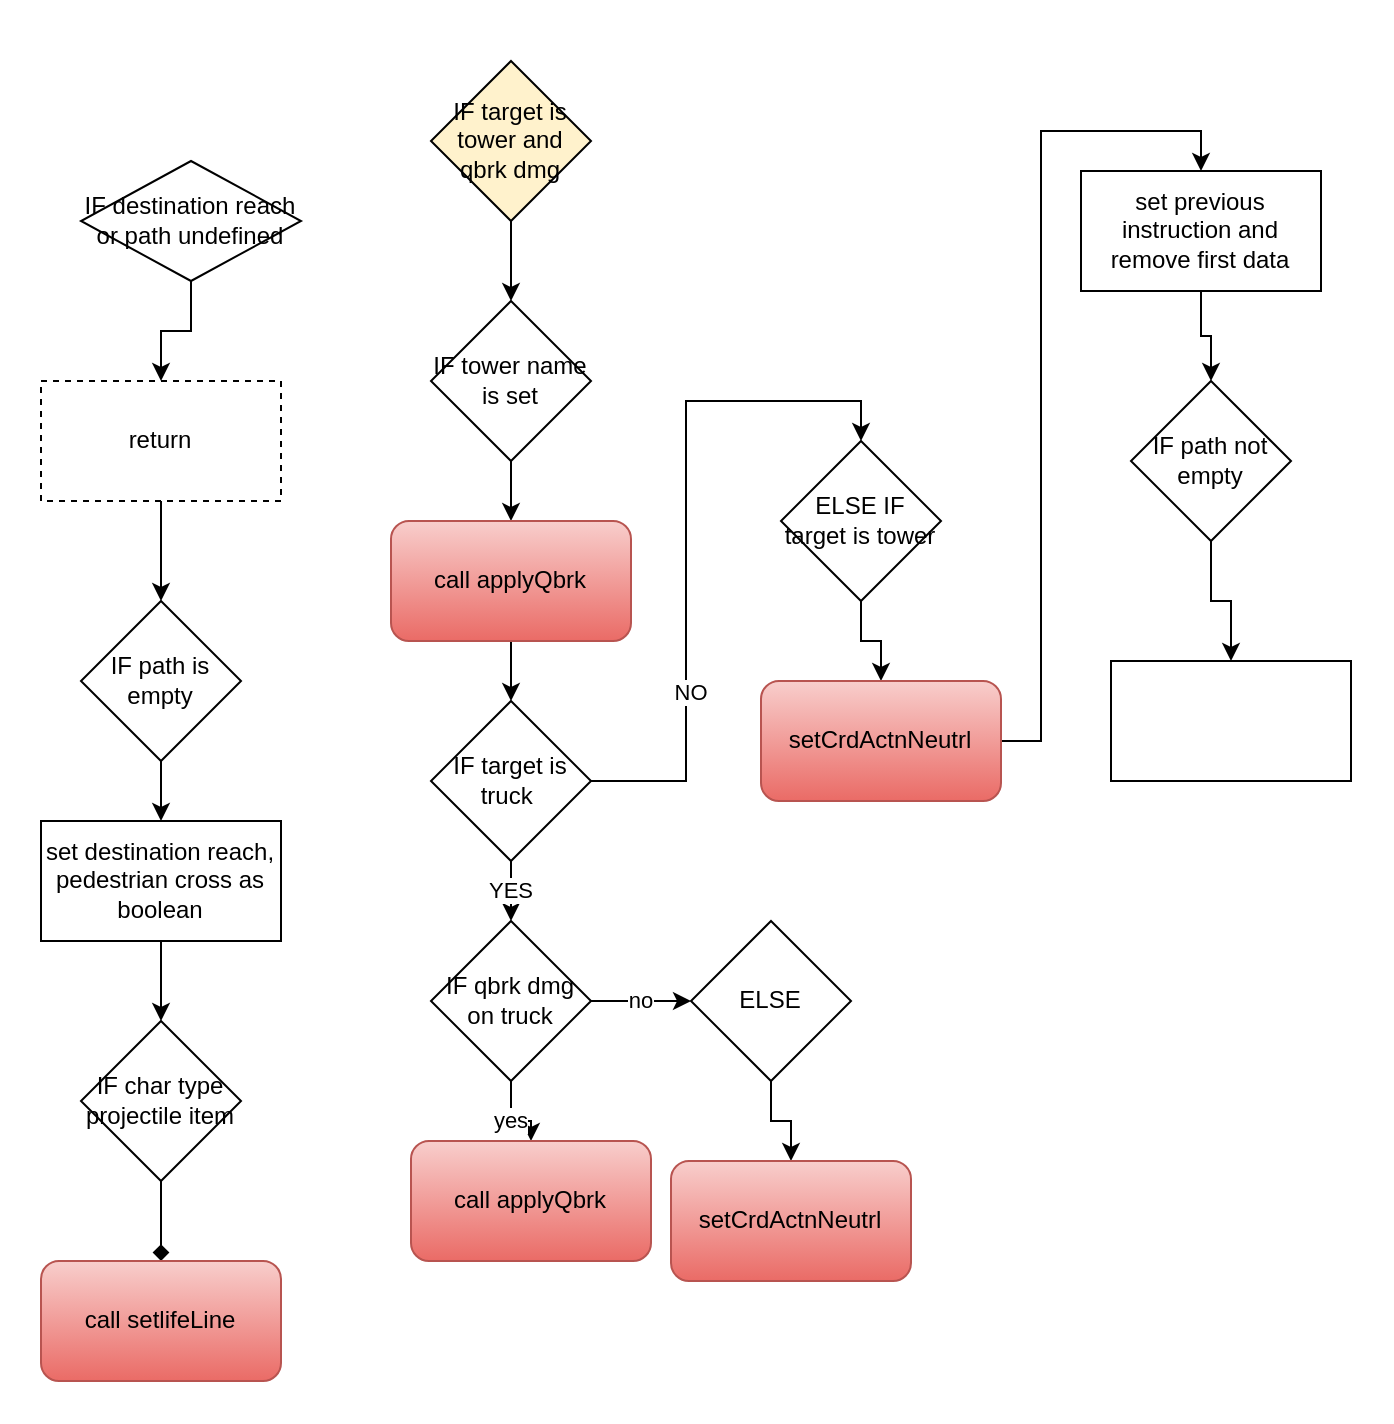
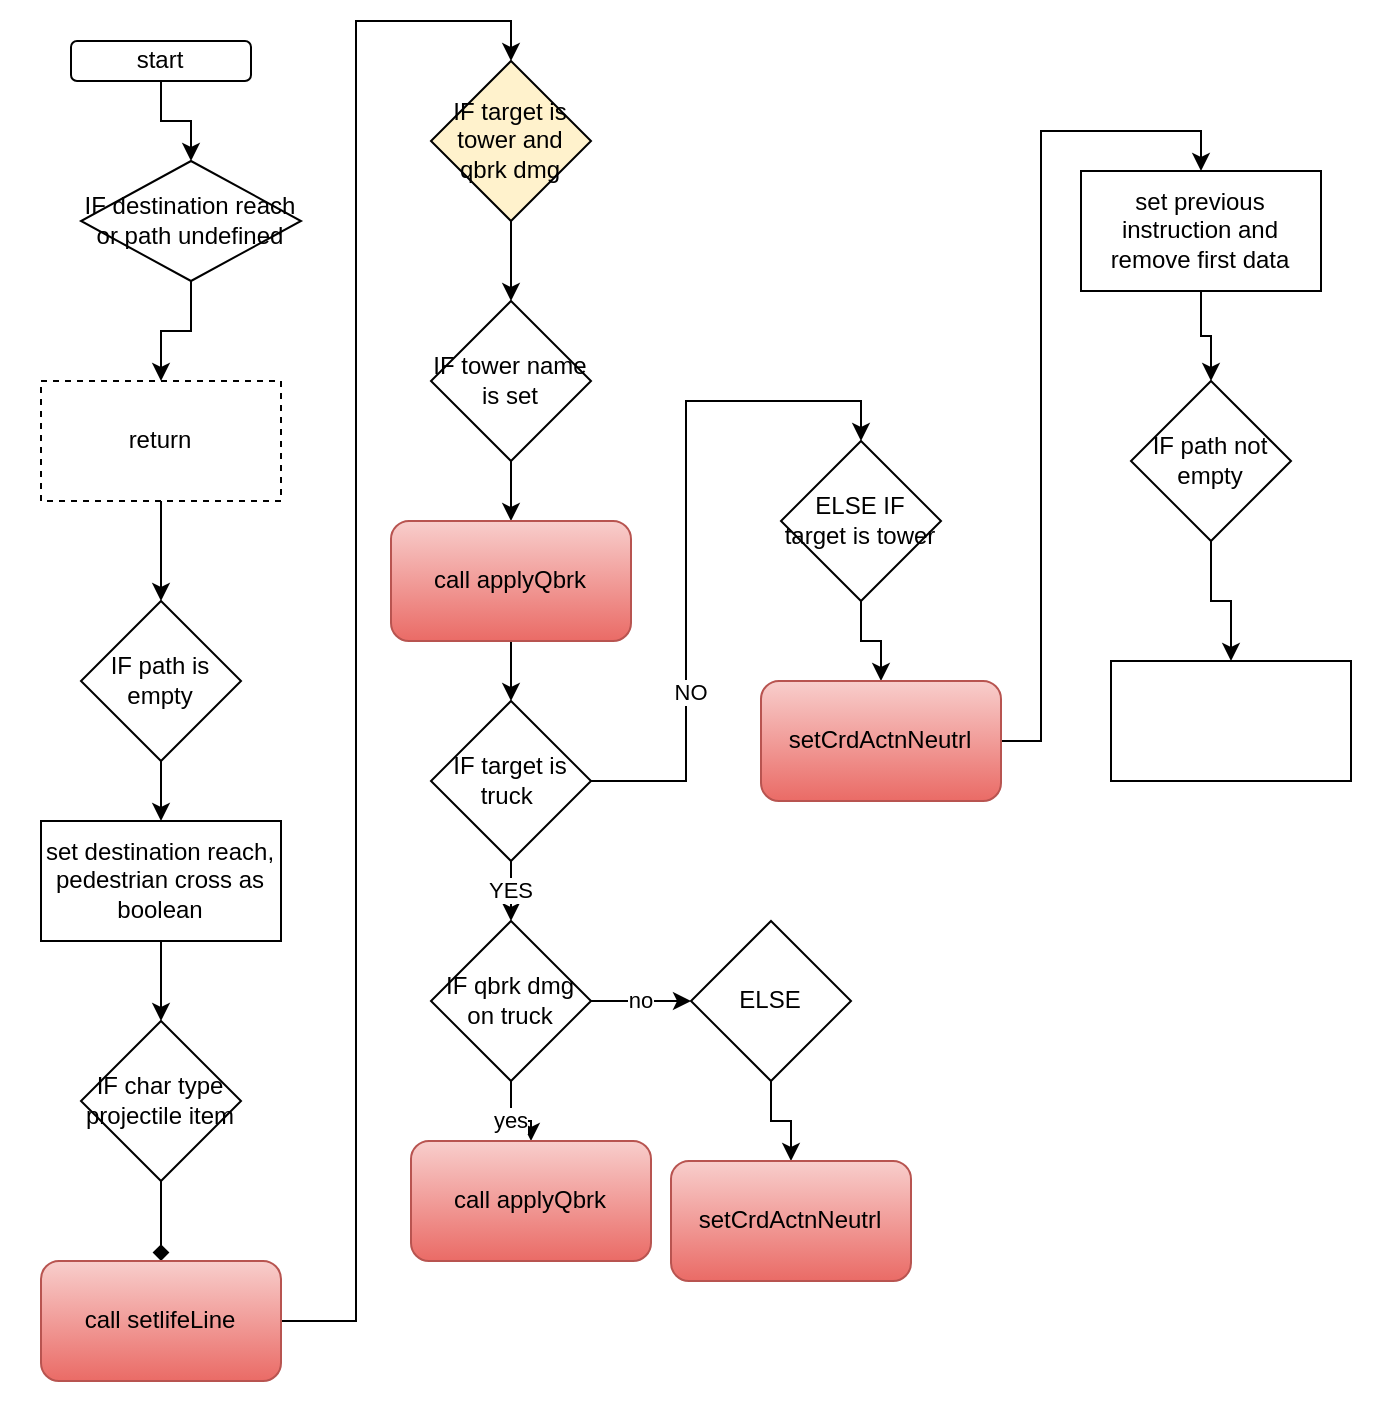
  <mxCell id="0" />
  <mxCell id="1" parent="0" />
+ <mxCell id="2" value="" style="edgeStyle=orthogonalEdgeStyle;rounded=0;orthogonalLoop=1;jettySize=auto;html=1;" edge="1" parent="1" source="3" target="5"><mxGeometry relative="1" as="geometry" /></mxCell>
+ <mxCell id="3" value="start" style="rounded=1;whiteSpace=wrap;html=1;" vertex="1" parent="1"><mxGeometry x="35" y="20" width="90" height="20" as="geometry" /></mxCell>
  <mxCell id="4" value="" style="edgeStyle=orthogonalEdgeStyle;rounded=0;orthogonalLoop=1;jettySize=auto;html=1;" edge="1" parent="1" source="5" target="7"><mxGeometry relative="1" as="geometry" /></mxCell>
  <mxCell id="5" value="IF destination reach or path undefined" style="rhombus;whiteSpace=wrap;html=1;" vertex="1" parent="1"><mxGeometry x="40" y="80" width="110" height="60" as="geometry" /></mxCell>
  <mxCell id="6" value="" style="edgeStyle=orthogonalEdgeStyle;rounded=0;orthogonalLoop=1;jettySize=auto;html=1;" edge="1" parent="1" source="7" target="9"><mxGeometry relative="1" as="geometry" /></mxCell>
  <mxCell id="7" value="return" style="whiteSpace=wrap;html=1;dashed=1;" vertex="1" parent="1"><mxGeometry x="20" y="190" width="120" height="60" as="geometry" /></mxCell>
  <mxCell id="8" value="" style="edgeStyle=orthogonalEdgeStyle;rounded=0;orthogonalLoop=1;jettySize=auto;html=1;" edge="1" parent="1" source="9" target="11"><mxGeometry relative="1" as="geometry" /></mxCell>
  <mxCell id="9" value="IF path is empty" style="rhombus;whiteSpace=wrap;html=1;" vertex="1" parent="1"><mxGeometry x="40" y="300" width="80" height="80" as="geometry" /></mxCell>
  <mxCell id="10" value="" style="edgeStyle=orthogonalEdgeStyle;rounded=0;orthogonalLoop=1;jettySize=auto;html=1;" edge="1" parent="1" source="11" target="13"><mxGeometry relative="1" as="geometry" /></mxCell>
  <mxCell id="11" value="set destination reach,&lt;br&gt;pedestrian cross as boolean" style="whiteSpace=wrap;html=1;" vertex="1" parent="1"><mxGeometry x="20" y="410" width="120" height="60" as="geometry" /></mxCell>
  <mxCell id="12" value="" style="edgeStyle=orthogonalEdgeStyle;rounded=0;orthogonalLoop=1;jettySize=auto;html=1;endArrow=diamond;" edge="1" parent="1" source="13" target="15"><mxGeometry relative="1" as="geometry" /></mxCell>
  <mxCell id="13" value="IF char type projectile item" style="rhombus;whiteSpace=wrap;html=1;" vertex="1" parent="1"><mxGeometry x="40" y="510" width="80" height="80" as="geometry" /></mxCell>
+ <mxCell id="14" style="edgeStyle=orthogonalEdgeStyle;rounded=0;orthogonalLoop=1;jettySize=auto;html=1;entryX=0.5;entryY=0;entryDx=0;entryDy=0;" edge="1" parent="1" source="15" target="17"><mxGeometry relative="1" as="geometry" /></mxCell>
  <mxCell id="15" value="call&amp;nbsp;setlifeLine" style="rounded=1;whiteSpace=wrap;html=1;fillColor=#f8cecc;gradientColor=#ea6b66;strokeColor=#b85450;" vertex="1" parent="1"><mxGeometry x="20" y="630" width="120" height="60" as="geometry" /></mxCell>
  <mxCell id="16" value="" style="edgeStyle=orthogonalEdgeStyle;rounded=0;orthogonalLoop=1;jettySize=auto;html=1;" edge="1" parent="1" source="17" target="19"><mxGeometry relative="1" as="geometry" /></mxCell>
  <mxCell id="17" value="IF target is tower and qbrk dmg" style="rhombus;whiteSpace=wrap;html=1;fillColor=#fff2cc;" vertex="1" parent="1"><mxGeometry x="215" y="30" width="80" height="80" as="geometry" /></mxCell>
  <mxCell id="18" value="" style="edgeStyle=orthogonalEdgeStyle;rounded=0;orthogonalLoop=1;jettySize=auto;html=1;" edge="1" parent="1" source="19" target="21"><mxGeometry relative="1" as="geometry" /></mxCell>
  <mxCell id="19" value="IF tower name is set" style="rhombus;whiteSpace=wrap;html=1;" vertex="1" parent="1"><mxGeometry x="215" y="150" width="80" height="80" as="geometry" /></mxCell>
  <mxCell id="20" value="" style="edgeStyle=orthogonalEdgeStyle;rounded=0;orthogonalLoop=1;jettySize=auto;html=1;" edge="1" parent="1" source="21" target="25"><mxGeometry relative="1" as="geometry" /></mxCell>
  <mxCell id="21" value="call&amp;nbsp;applyQbrk" style="rounded=1;whiteSpace=wrap;html=1;fillColor=#f8cecc;gradientColor=#ea6b66;strokeColor=#b85450;" vertex="1" parent="1"><mxGeometry x="195" y="260" width="120" height="60" as="geometry" /></mxCell>
  <mxCell id="22" value="YES" style="edgeStyle=orthogonalEdgeStyle;rounded=0;orthogonalLoop=1;jettySize=auto;html=1;" edge="1" parent="1" source="25" target="28"><mxGeometry relative="1" as="geometry" /></mxCell>
  <mxCell id="23" style="edgeStyle=orthogonalEdgeStyle;rounded=0;orthogonalLoop=1;jettySize=auto;html=1;entryX=0.5;entryY=0;entryDx=0;entryDy=0;" edge="1" parent="1" source="25" target="34"><mxGeometry relative="1" as="geometry" /></mxCell>
  <mxCell id="24" value="NO" style="edgeLabel;html=1;align=center;verticalAlign=middle;resizable=0;points=[];" vertex="1" connectable="0" parent="23"><mxGeometry x="-0.464" y="-2" relative="1" as="geometry"><mxPoint as="offset" /></mxGeometry></mxCell>
  <mxCell id="25" value="IF target is truck&amp;nbsp;" style="rhombus;whiteSpace=wrap;html=1;" vertex="1" parent="1"><mxGeometry x="215" y="350" width="80" height="80" as="geometry" /></mxCell>
  <mxCell id="26" value="yes" style="edgeStyle=orthogonalEdgeStyle;rounded=0;orthogonalLoop=1;jettySize=auto;html=1;" edge="1" parent="1" source="28" target="29"><mxGeometry relative="1" as="geometry" /></mxCell>
  <mxCell id="27" value="no" style="edgeStyle=orthogonalEdgeStyle;rounded=0;orthogonalLoop=1;jettySize=auto;html=1;" edge="1" parent="1" source="28" target="31"><mxGeometry relative="1" as="geometry" /></mxCell>
  <mxCell id="28" value="IF qbrk dmg on truck" style="rhombus;whiteSpace=wrap;html=1;" vertex="1" parent="1"><mxGeometry x="215" y="460" width="80" height="80" as="geometry" /></mxCell>
  <mxCell id="29" value="call&amp;nbsp;applyQbrk" style="rounded=1;whiteSpace=wrap;html=1;fillColor=#f8cecc;gradientColor=#ea6b66;strokeColor=#b85450;" vertex="1" parent="1"><mxGeometry x="205" y="570" width="120" height="60" as="geometry" /></mxCell>
  <mxCell id="30" value="" style="edgeStyle=orthogonalEdgeStyle;rounded=0;orthogonalLoop=1;jettySize=auto;html=1;" edge="1" parent="1" source="31" target="32"><mxGeometry relative="1" as="geometry" /></mxCell>
  <mxCell id="31" value="ELSE" style="rhombus;whiteSpace=wrap;html=1;" vertex="1" parent="1"><mxGeometry x="345" y="460" width="80" height="80" as="geometry" /></mxCell>
  <mxCell id="32" value="setCrdActnNeutrl" style="rounded=1;whiteSpace=wrap;html=1;fillColor=#f8cecc;gradientColor=#ea6b66;strokeColor=#b85450;" vertex="1" parent="1"><mxGeometry x="335" y="580" width="120" height="60" as="geometry" /></mxCell>
  <mxCell id="33" value="" style="edgeStyle=orthogonalEdgeStyle;rounded=0;orthogonalLoop=1;jettySize=auto;html=1;" edge="1" parent="1" source="34" target="36"><mxGeometry relative="1" as="geometry" /></mxCell>
  <mxCell id="34" value="ELSE IF target is tower" style="rhombus;whiteSpace=wrap;html=1;" vertex="1" parent="1"><mxGeometry x="390" y="220" width="80" height="80" as="geometry" /></mxCell>
  <mxCell id="35" style="edgeStyle=orthogonalEdgeStyle;rounded=0;orthogonalLoop=1;jettySize=auto;html=1;entryX=0.5;entryY=0;entryDx=0;entryDy=0;" edge="1" parent="1" source="36" target="38"><mxGeometry relative="1" as="geometry" /></mxCell>
  <mxCell id="36" value="setCrdActnNeutrl" style="rounded=1;whiteSpace=wrap;html=1;fillColor=#f8cecc;gradientColor=#ea6b66;strokeColor=#b85450;" vertex="1" parent="1"><mxGeometry x="380" y="340" width="120" height="60" as="geometry" /></mxCell>
  <mxCell id="37" value="" style="edgeStyle=orthogonalEdgeStyle;rounded=0;orthogonalLoop=1;jettySize=auto;html=1;" edge="1" parent="1" source="38" target="40"><mxGeometry relative="1" as="geometry" /></mxCell>
  <mxCell id="38" value="set previous instruction and remove first data" style="rounded=0;whiteSpace=wrap;html=1;" vertex="1" parent="1"><mxGeometry x="540" y="85" width="120" height="60" as="geometry" /></mxCell>
  <mxCell id="39" value="" style="edgeStyle=orthogonalEdgeStyle;rounded=0;orthogonalLoop=1;jettySize=auto;html=1;" edge="1" parent="1" source="40" target="41"><mxGeometry relative="1" as="geometry" /></mxCell>
  <mxCell id="40" value="IF path not empty" style="rhombus;whiteSpace=wrap;html=1;rounded=0;" vertex="1" parent="1"><mxGeometry x="565" y="190" width="80" height="80" as="geometry" /></mxCell>
  <mxCell id="41" value="" style="whiteSpace=wrap;html=1;rounded=0;" vertex="1" parent="1"><mxGeometry x="555" y="330" width="120" height="60" as="geometry" /></mxCell>
